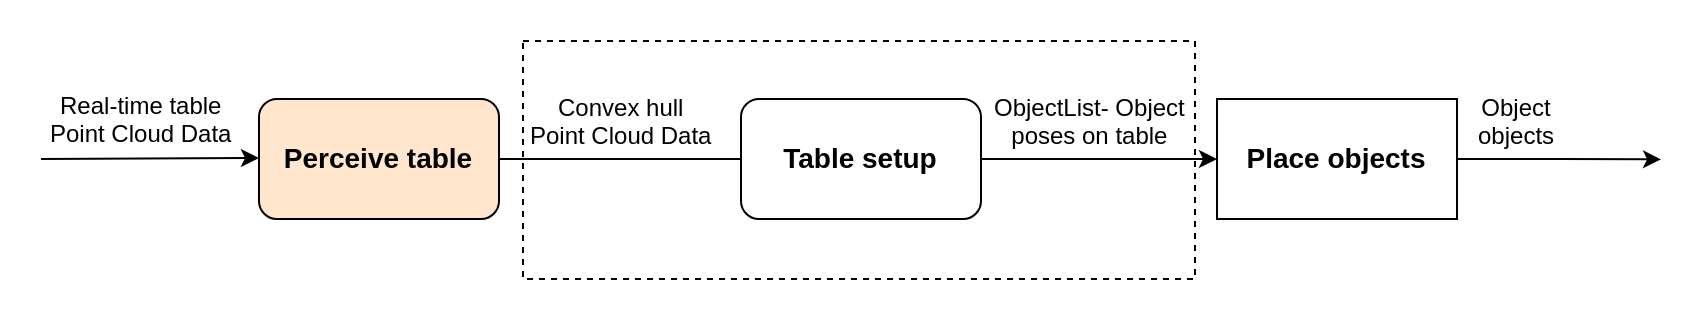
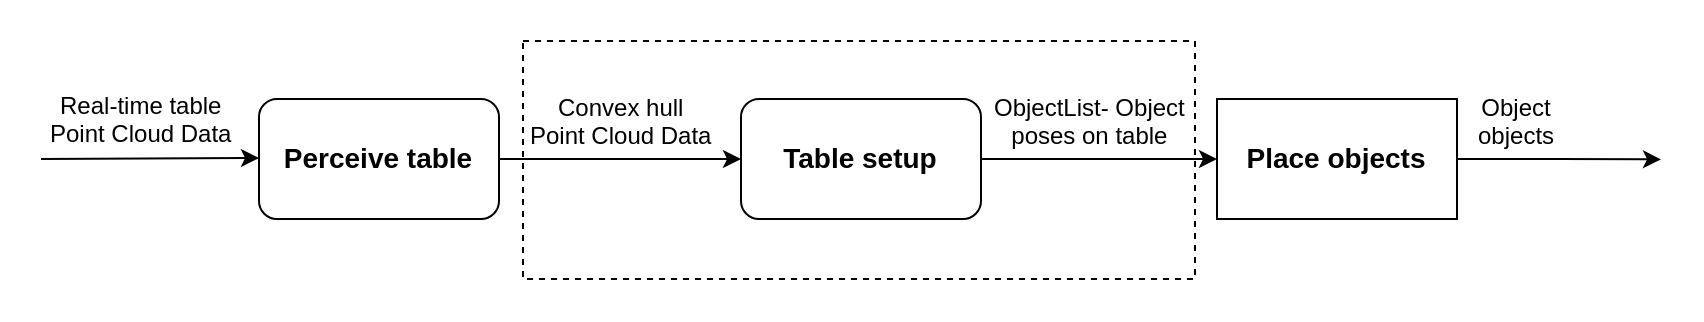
  <mxCell id="0" />
  <mxCell id="1" parent="0" />
  <mxCell id="2" value="" style="rounded=0;whiteSpace=wrap;html=1;dashed=1;" vertex="1" parent="1"><mxGeometry x="261" y="20" width="336" height="119" as="geometry" /></mxCell>
- <mxCell id="3" style="edgeStyle=orthogonalEdgeStyle;rounded=0;orthogonalLoop=1;jettySize=auto;html=1;exitX=1;exitY=0.5;exitDx=0;exitDy=0;endArrow=none;" edge="1" parent="1" source="4" target="6"><mxGeometry relative="1" as="geometry" /></mxCell>
- <mxCell id="4" value="&lt;font style=&quot;font-size: 14px&quot;&gt;&lt;b&gt;Perceive table&lt;/b&gt;&lt;/font&gt;" style="rounded=1;whiteSpace=wrap;html=1;fillColor=#ffe6cc;" vertex="1" parent="1"><mxGeometry x="129" y="49" width="120" height="60" as="geometry" /></mxCell>
+ <mxCell id="3" style="edgeStyle=orthogonalEdgeStyle;rounded=0;orthogonalLoop=1;jettySize=auto;html=1;exitX=1;exitY=0.5;exitDx=0;exitDy=0;" edge="1" parent="1" source="4" target="6"><mxGeometry relative="1" as="geometry" /></mxCell>
+ <mxCell id="4" value="&lt;font style=&quot;font-size: 14px&quot;&gt;&lt;b&gt;Perceive table&lt;/b&gt;&lt;/font&gt;" style="rounded=1;whiteSpace=wrap;html=1;" vertex="1" parent="1"><mxGeometry x="129" y="49" width="120" height="60" as="geometry" /></mxCell>
  <mxCell id="5" style="edgeStyle=orthogonalEdgeStyle;rounded=0;orthogonalLoop=1;jettySize=auto;html=1;" edge="1" parent="1" source="6" target="12"><mxGeometry relative="1" as="geometry" /></mxCell>
  <mxCell id="6" value="&lt;font style=&quot;font-size: 14px&quot;&gt;&lt;b&gt;Table setup&lt;/b&gt;&lt;/font&gt;" style="rounded=1;whiteSpace=wrap;html=1;" vertex="1" parent="1"><mxGeometry x="370" y="49" width="120" height="60" as="geometry" /></mxCell>
  <mxCell id="7" value="" style="endArrow=classic;html=1;" edge="1" parent="1"><mxGeometry width="50" height="50" relative="1" as="geometry"><mxPoint x="20" y="79" as="sourcePoint" /><mxPoint x="129" y="78.5" as="targetPoint" /></mxGeometry></mxCell>
  <mxCell id="8" value="&lt;div align=&quot;center&quot;&gt;Convex hull&lt;br&gt;&lt;/div&gt;&lt;div align=&quot;center&quot;&gt;Point Cloud Data&lt;/div&gt;" style="text;html=1;resizable=0;points=[];autosize=1;align=left;verticalAlign=top;spacingTop=-4;" vertex="1" parent="1"><mxGeometry x="262.5" y="44" width="110" height="30" as="geometry" /></mxCell>
  <mxCell id="9" value="&lt;div align=&quot;center&quot;&gt;Real-time table&lt;/div&gt;&lt;div align=&quot;center&quot;&gt; Point Cloud Data&lt;/div&gt;" style="text;html=1;resizable=0;points=[];autosize=1;align=left;verticalAlign=top;spacingTop=-4;" vertex="1" parent="1"><mxGeometry x="23" y="43" width="110" height="30" as="geometry" /></mxCell>
  <mxCell id="10" value="&lt;div align=&quot;center&quot;&gt;ObjectList- Object &lt;br&gt;&lt;/div&gt;&lt;div align=&quot;center&quot;&gt;poses on table&lt;/div&gt;" style="text;html=1;resizable=0;points=[];autosize=1;align=left;verticalAlign=top;spacingTop=-4;" vertex="1" parent="1"><mxGeometry x="495" y="44" width="110" height="30" as="geometry" /></mxCell>
  <mxCell id="11" style="edgeStyle=orthogonalEdgeStyle;rounded=0;orthogonalLoop=1;jettySize=auto;html=1;exitX=1;exitY=0.5;exitDx=0;exitDy=0;" edge="1" parent="1" source="12"><mxGeometry relative="1" as="geometry"><mxPoint x="830" y="79.207" as="targetPoint" /></mxGeometry></mxCell>
  <mxCell id="12" value="&lt;font style=&quot;font-size: 14px&quot;&gt;&lt;b&gt;Place objects&lt;/b&gt;&lt;/font&gt;" style="whiteSpace=wrap;html=1;rounded=0;" vertex="1" parent="1"><mxGeometry x="608" y="49" width="120" height="60" as="geometry" /></mxCell>
  <mxCell id="13" value="&lt;div align=&quot;center&quot;&gt;Object&lt;/div&gt;&lt;div align=&quot;center&quot;&gt;objects&lt;br&gt;&lt;/div&gt;" style="text;html=1;resizable=0;points=[];autosize=1;align=left;verticalAlign=top;spacingTop=-4;" vertex="1" parent="1"><mxGeometry x="737" y="44" width="90" height="30" as="geometry" /></mxCell>
